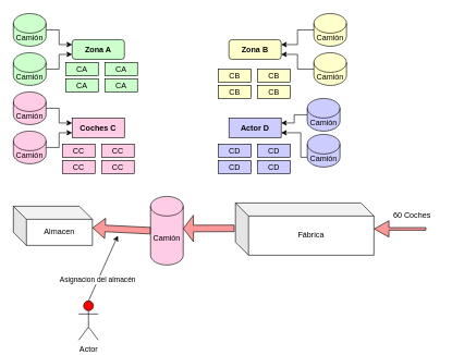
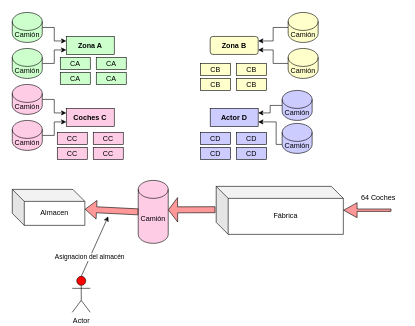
  <mxCell id="0" />
  <mxCell id="1" parent="0" />
- <mxCell id="2" value="&lt;b&gt;Zona A&lt;/b&gt;" style="whiteSpace=wrap;html=1;fillColor=#CCFFCC;rounded=1;" vertex="1" parent="1"><mxGeometry x="110" y="60" width="80" height="30" as="geometry" /></mxCell>
+ <mxCell id="2" value="&lt;b&gt;Zona A&lt;/b&gt;" style="rounded=0;whiteSpace=wrap;html=1;fillColor=#CCFFCC;" vertex="1" parent="1"><mxGeometry x="110" y="60" width="80" height="30" as="geometry" /></mxCell>
  <mxCell id="3" value="&lt;b&gt;Coches C&lt;/b&gt;" style="rounded=0;whiteSpace=wrap;html=1;fillColor=#FFCCE6;" vertex="1" parent="1"><mxGeometry x="110" y="180" width="80" height="30" as="geometry" /></mxCell>
  <mxCell id="4" value="&lt;b&gt;Actor D&lt;/b&gt;" style="rounded=0;whiteSpace=wrap;html=1;fillColor=#CCCCFF;" vertex="1" parent="1"><mxGeometry x="350" y="180" width="80" height="30" as="geometry" /></mxCell>
  <mxCell id="5" value="&lt;b&gt;Zona B&lt;/b&gt;" style="whiteSpace=wrap;html=1;fillColor=#FFFFCC;rounded=1;" vertex="1" parent="1"><mxGeometry x="350" y="60" width="80" height="30" as="geometry" /></mxCell>
  <mxCell id="6" style="edgeStyle=orthogonalEdgeStyle;rounded=0;orthogonalLoop=1;jettySize=auto;html=1;entryX=0;entryY=0.75;entryDx=0;entryDy=0;fillColor=#CCFFCC;" edge="1" parent="1" source="7" target="2"><mxGeometry relative="1" as="geometry" /></mxCell>
  <mxCell id="7" value="Camión" style="shape=cylinder3;whiteSpace=wrap;html=1;boundedLbl=1;backgroundOutline=1;size=15;fillColor=#CCFFCC;" vertex="1" parent="1"><mxGeometry x="20" y="80" width="50" height="50" as="geometry" /></mxCell>
  <mxCell id="8" style="edgeStyle=orthogonalEdgeStyle;rounded=0;orthogonalLoop=1;jettySize=auto;html=1;entryX=0;entryY=0.25;entryDx=0;entryDy=0;fillColor=#CCFFCC;" edge="1" parent="1" source="9" target="2"><mxGeometry relative="1" as="geometry" /></mxCell>
  <mxCell id="9" value="Camión" style="shape=cylinder3;whiteSpace=wrap;html=1;boundedLbl=1;backgroundOutline=1;size=15;fillColor=#CCFFCC;" vertex="1" parent="1"><mxGeometry x="20" y="20" width="50" height="50" as="geometry" /></mxCell>
  <mxCell id="10" style="edgeStyle=orthogonalEdgeStyle;rounded=0;orthogonalLoop=1;jettySize=auto;html=1;entryX=1;entryY=0.25;entryDx=0;entryDy=0;fillColor=#CCCCFF;" edge="1" parent="1" source="11" target="4"><mxGeometry relative="1" as="geometry" /></mxCell>
  <mxCell id="11" value="Camión" style="shape=cylinder3;whiteSpace=wrap;html=1;boundedLbl=1;backgroundOutline=1;size=15;fillColor=#CCCCFF;" vertex="1" parent="1"><mxGeometry x="470" y="150" width="50" height="50" as="geometry" /></mxCell>
  <mxCell id="12" style="edgeStyle=orthogonalEdgeStyle;rounded=0;orthogonalLoop=1;jettySize=auto;html=1;entryX=1;entryY=0.75;entryDx=0;entryDy=0;fillColor=#FFFFCC;" edge="1" parent="1" source="13" target="5"><mxGeometry relative="1" as="geometry" /></mxCell>
  <mxCell id="13" value="Camión" style="shape=cylinder3;whiteSpace=wrap;html=1;boundedLbl=1;backgroundOutline=1;size=15;fillColor=#FFFFCC;" vertex="1" parent="1"><mxGeometry x="480" y="80" width="50" height="50" as="geometry" /></mxCell>
  <mxCell id="14" style="edgeStyle=orthogonalEdgeStyle;rounded=0;orthogonalLoop=1;jettySize=auto;html=1;entryX=1;entryY=0.25;entryDx=0;entryDy=0;fillColor=#FFFFCC;" edge="1" parent="1" source="15" target="5"><mxGeometry relative="1" as="geometry" /></mxCell>
  <mxCell id="15" value="Camión" style="shape=cylinder3;whiteSpace=wrap;html=1;boundedLbl=1;backgroundOutline=1;size=15;fillColor=#FFFFCC;" vertex="1" parent="1"><mxGeometry x="480" y="20" width="50" height="50" as="geometry" /></mxCell>
  <mxCell id="16" style="edgeStyle=orthogonalEdgeStyle;rounded=0;orthogonalLoop=1;jettySize=auto;html=1;entryX=0;entryY=0.75;entryDx=0;entryDy=0;fillColor=#FFCCE6;" edge="1" parent="1" source="17" target="3"><mxGeometry relative="1" as="geometry" /></mxCell>
  <mxCell id="17" value="Camión" style="shape=cylinder3;whiteSpace=wrap;html=1;boundedLbl=1;backgroundOutline=1;size=15;fillColor=#FFCCE6;" vertex="1" parent="1"><mxGeometry x="20" y="200" width="50" height="50" as="geometry" /></mxCell>
  <mxCell id="18" style="edgeStyle=orthogonalEdgeStyle;rounded=0;orthogonalLoop=1;jettySize=auto;html=1;entryX=0;entryY=0.25;entryDx=0;entryDy=0;fillColor=#FFCCE6;" edge="1" parent="1" source="19" target="3"><mxGeometry relative="1" as="geometry" /></mxCell>
  <mxCell id="19" value="Camión" style="shape=cylinder3;whiteSpace=wrap;html=1;boundedLbl=1;backgroundOutline=1;size=15;fillColor=#FFCCE6;" vertex="1" parent="1"><mxGeometry x="20" y="140" width="50" height="50" as="geometry" /></mxCell>
  <mxCell id="20" style="edgeStyle=orthogonalEdgeStyle;rounded=0;orthogonalLoop=1;jettySize=auto;html=1;entryX=1;entryY=0.75;entryDx=0;entryDy=0;fillColor=#CCCCFF;" edge="1" parent="1" source="21" target="4"><mxGeometry relative="1" as="geometry"><Array as="points"><mxPoint x="460" y="240" /><mxPoint x="460" y="203" /></Array></mxGeometry></mxCell>
  <mxCell id="21" value="Camión" style="shape=cylinder3;whiteSpace=wrap;html=1;boundedLbl=1;backgroundOutline=1;size=15;fillColor=#CCCCFF;" vertex="1" parent="1"><mxGeometry x="470" y="205" width="50" height="50" as="geometry" /></mxCell>
  <mxCell id="22" value="CA" style="rounded=0;whiteSpace=wrap;html=1;fillColor=#CCFFCC;" vertex="1" parent="1"><mxGeometry x="100" y="120" width="50" height="20" as="geometry" /></mxCell>
  <mxCell id="23" value="CA" style="rounded=0;whiteSpace=wrap;html=1;fillColor=#CCFFCC;" vertex="1" parent="1"><mxGeometry x="100" y="95" width="50" height="20" as="geometry" /></mxCell>
  <mxCell id="24" value="CA" style="rounded=0;whiteSpace=wrap;html=1;fillColor=#CCFFCC;" vertex="1" parent="1"><mxGeometry x="160" y="95" width="50" height="20" as="geometry" /></mxCell>
  <mxCell id="25" value="CA" style="rounded=0;whiteSpace=wrap;html=1;fillColor=#CCFFCC;" vertex="1" parent="1"><mxGeometry x="160" y="120" width="50" height="20" as="geometry" /></mxCell>
  <mxCell id="26" value="CB" style="rounded=0;whiteSpace=wrap;html=1;fillColor=#FFFFCC;" vertex="1" parent="1"><mxGeometry x="334" y="130" width="50" height="20" as="geometry" /></mxCell>
  <mxCell id="27" value="CB" style="rounded=0;whiteSpace=wrap;html=1;fillColor=#FFFFCC;" vertex="1" parent="1"><mxGeometry x="334" y="105" width="50" height="20" as="geometry" /></mxCell>
  <mxCell id="28" value="CB" style="rounded=0;whiteSpace=wrap;html=1;fillColor=#FFFFCC;" vertex="1" parent="1"><mxGeometry x="394" y="105" width="50" height="20" as="geometry" /></mxCell>
  <mxCell id="29" value="CB" style="rounded=0;whiteSpace=wrap;html=1;fillColor=#FFFFCC;" vertex="1" parent="1"><mxGeometry x="394" y="130" width="50" height="20" as="geometry" /></mxCell>
  <mxCell id="30" value="CC" style="rounded=0;whiteSpace=wrap;html=1;fillColor=#FFCCE6;" vertex="1" parent="1"><mxGeometry x="95" y="245" width="50" height="20" as="geometry" /></mxCell>
  <mxCell id="31" value="CC" style="rounded=0;whiteSpace=wrap;html=1;fillColor=#FFCCE6;" vertex="1" parent="1"><mxGeometry x="95" y="220" width="50" height="20" as="geometry" /></mxCell>
  <mxCell id="32" value="CC" style="rounded=0;whiteSpace=wrap;html=1;fillColor=#FFCCE6;" vertex="1" parent="1"><mxGeometry x="155" y="220" width="50" height="20" as="geometry" /></mxCell>
  <mxCell id="33" value="CC" style="rounded=0;whiteSpace=wrap;html=1;fillColor=#FFCCE6;" vertex="1" parent="1"><mxGeometry x="155" y="245" width="50" height="20" as="geometry" /></mxCell>
  <mxCell id="34" value="CD" style="rounded=0;whiteSpace=wrap;html=1;fillColor=#CCCCFF;" vertex="1" parent="1"><mxGeometry x="334" y="245" width="50" height="20" as="geometry" /></mxCell>
  <mxCell id="35" value="CD" style="rounded=0;whiteSpace=wrap;html=1;fillColor=#CCCCFF;" vertex="1" parent="1"><mxGeometry x="334" y="220" width="50" height="20" as="geometry" /></mxCell>
  <mxCell id="36" value="CD" style="rounded=0;whiteSpace=wrap;html=1;fillColor=#CCCCFF;" vertex="1" parent="1"><mxGeometry x="394" y="220" width="50" height="20" as="geometry" /></mxCell>
  <mxCell id="37" value="CD" style="rounded=0;whiteSpace=wrap;html=1;fillColor=#CCCCFF;" vertex="1" parent="1"><mxGeometry x="394" y="245" width="50" height="20" as="geometry" /></mxCell>
  <mxCell id="38" value="Fábrica" style="shape=cube;whiteSpace=wrap;html=1;boundedLbl=1;backgroundOutline=1;darkOpacity=0.05;darkOpacity2=0.1;" vertex="1" parent="1"><mxGeometry x="360" y="310" width="212" height="80" as="geometry" /></mxCell>
  <mxCell id="39" value="" style="shape=flexArrow;endArrow=classic;html=1;rounded=0;strokeColor=#000000;fillColor=#FF9999;width=4;endSize=7.143;" edge="1" parent="1"><mxGeometry width="50" height="50" relative="1" as="geometry"><mxPoint x="652" y="349.71" as="sourcePoint" /><mxPoint x="572" y="349.71" as="targetPoint" /></mxGeometry></mxCell>
- <mxCell id="40" value="60 Coches" style="text;html=1;align=center;verticalAlign=middle;resizable=0;points=[];autosize=1;strokeColor=none;fillColor=none;" vertex="1" parent="1"><mxGeometry x="590" y="315" width="80" height="30" as="geometry" /></mxCell>
+ <mxCell id="40" value="64 Coches" style="text;html=1;align=center;verticalAlign=middle;resizable=0;points=[];autosize=1;strokeColor=none;fillColor=none;" vertex="1" parent="1"><mxGeometry x="590" y="315" width="80" height="30" as="geometry" /></mxCell>
  <mxCell id="41" value="" style="shape=flexArrow;endArrow=classic;html=1;rounded=0;strokeColor=#000000;fillColor=#FF9999;entryX=0.994;entryY=0.468;entryDx=0;entryDy=0;entryPerimeter=0;endWidth=29.714;endSize=4.823;exitX=-0.007;exitY=0.486;exitDx=0;exitDy=0;exitPerimeter=0;" edge="1" parent="1" source="38" target="42"><mxGeometry width="50" height="50" relative="1" as="geometry"><mxPoint x="360" y="340" as="sourcePoint" /><mxPoint x="260" y="340" as="targetPoint" /><Array as="points" /></mxGeometry></mxCell>
  <mxCell id="42" value="Camión" style="shape=cylinder3;whiteSpace=wrap;html=1;boundedLbl=1;backgroundOutline=1;size=15;fillColor=#FFCCE6;" vertex="1" parent="1"><mxGeometry x="230" y="300" width="50" height="105" as="geometry" /></mxCell>
  <mxCell id="43" value="" style="shape=flexArrow;endArrow=classic;html=1;rounded=0;strokeColor=#000000;fillColor=#FF9999;exitX=0;exitY=0.5;exitDx=0;exitDy=0;exitPerimeter=0;" edge="1" parent="1" source="42" target="44"><mxGeometry width="50" height="50" relative="1" as="geometry"><mxPoint x="330" y="460" as="sourcePoint" /><mxPoint x="160" y="350" as="targetPoint" /></mxGeometry></mxCell>
  <mxCell id="44" value="Almacen" style="shape=cube;whiteSpace=wrap;html=1;boundedLbl=1;backgroundOutline=1;darkOpacity=0.05;darkOpacity2=0.1;" vertex="1" parent="1"><mxGeometry x="20" y="315" width="121" height="60" as="geometry" /></mxCell>
  <mxCell id="45" value="" style="endArrow=classic;html=1;rounded=0;strokeColor=#000000;fillColor=#FF9999;exitX=0.5;exitY=0;exitDx=0;exitDy=0;exitPerimeter=0;" edge="1" parent="1" source="47"><mxGeometry width="50" height="50" relative="1" as="geometry"><mxPoint x="180" y="420" as="sourcePoint" /><mxPoint x="180" y="360" as="targetPoint" /></mxGeometry></mxCell>
  <mxCell id="46" value="Asignacion del almacén" style="edgeLabel;html=1;align=center;verticalAlign=middle;resizable=0;points=[];" vertex="1" connectable="0" parent="45"><mxGeometry x="-0.366" y="1" relative="1" as="geometry"><mxPoint as="offset" /></mxGeometry></mxCell>
  <mxCell id="47" value="Actor" style="shape=umlActor;verticalLabelPosition=bottom;verticalAlign=top;html=1;outlineConnect=0;strokeColor=#000000;fillColor=#FF0000;" vertex="1" parent="1"><mxGeometry x="120" y="460" width="30" height="60" as="geometry" /></mxCell>
